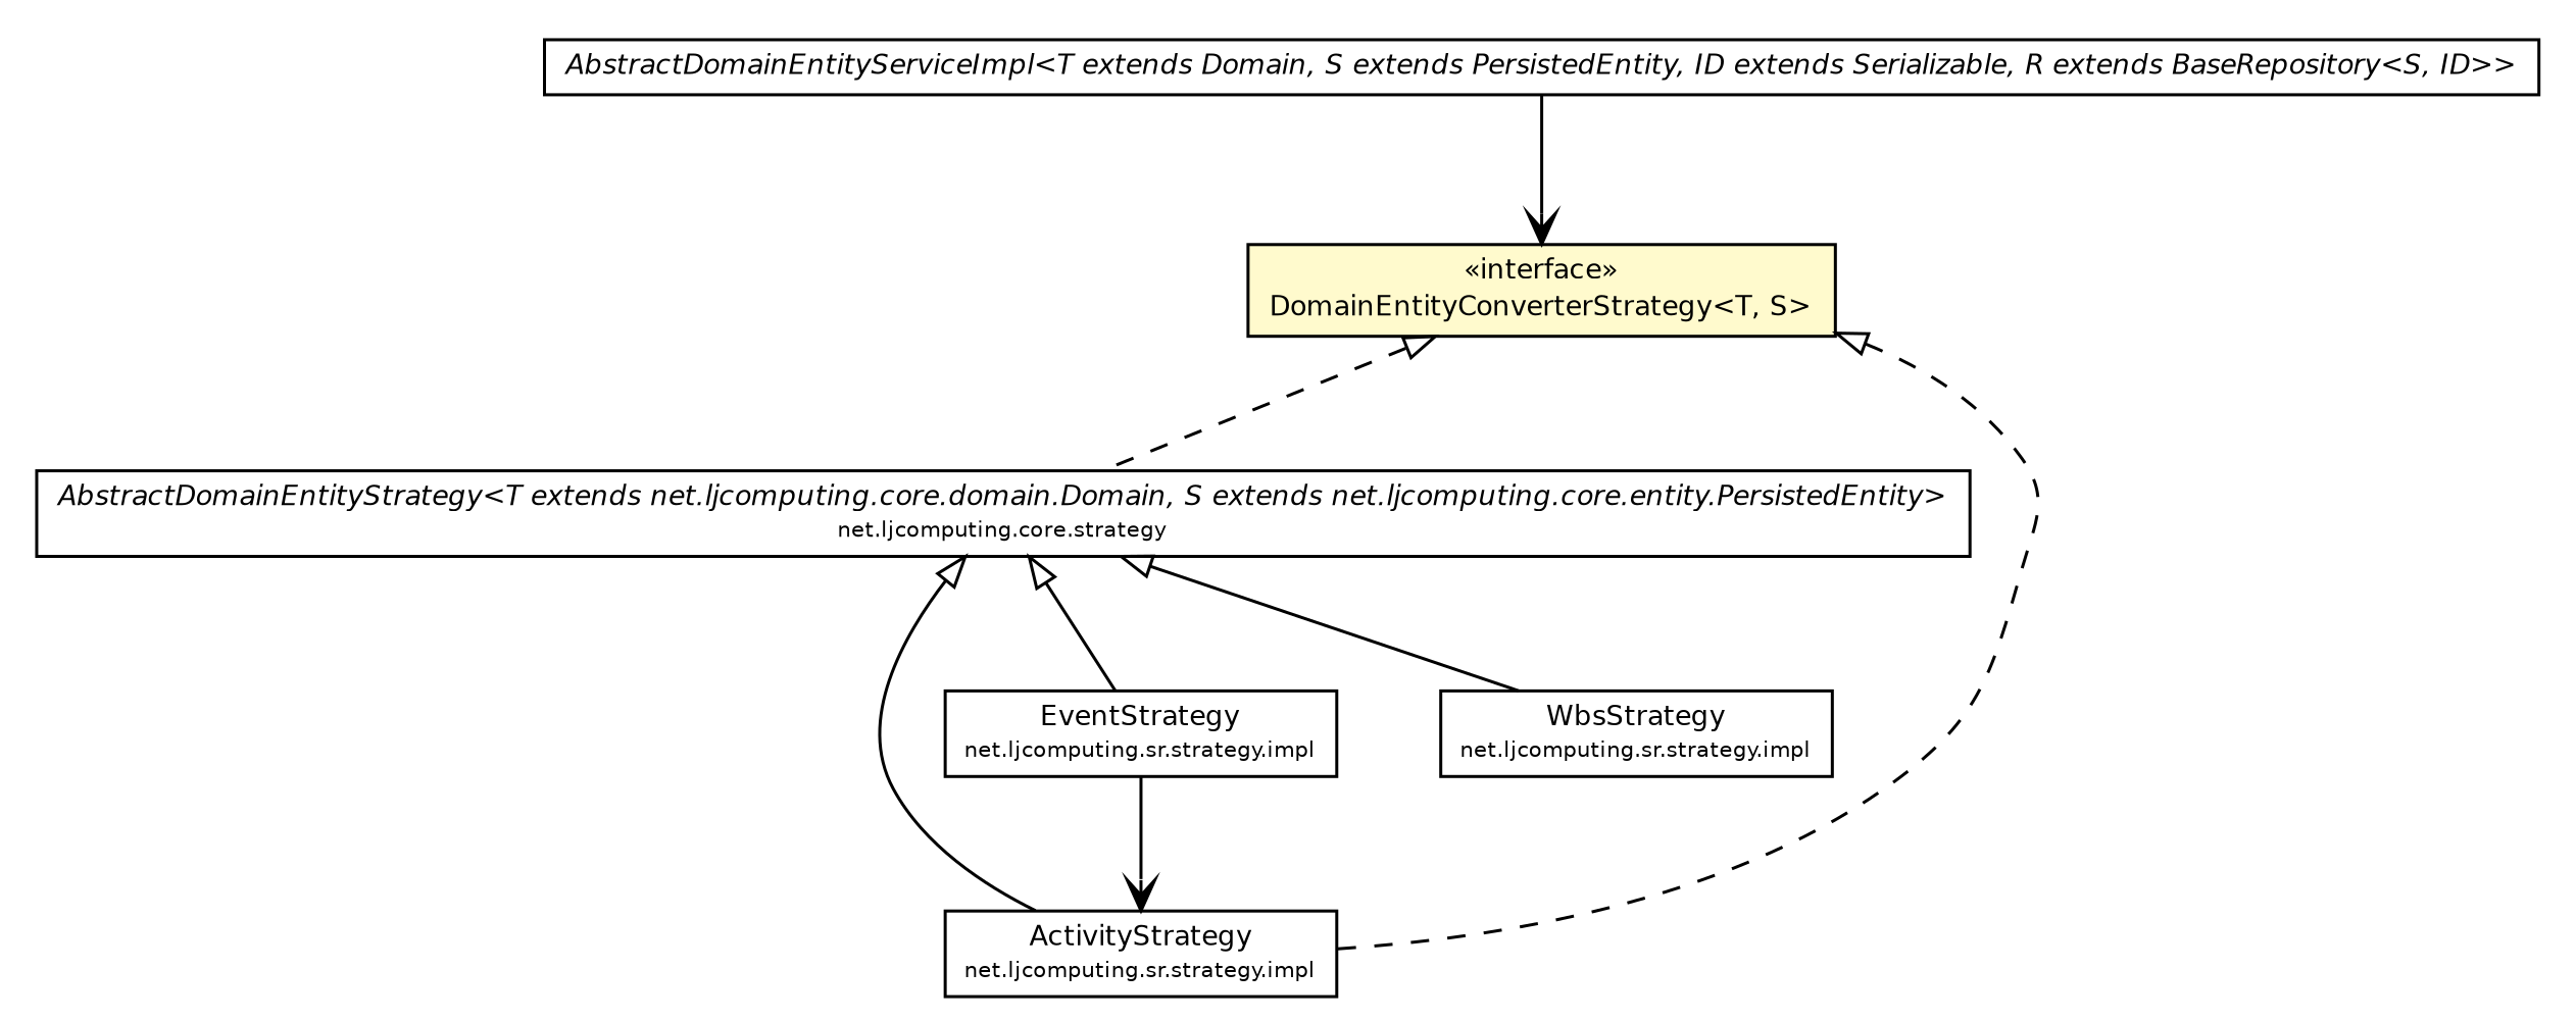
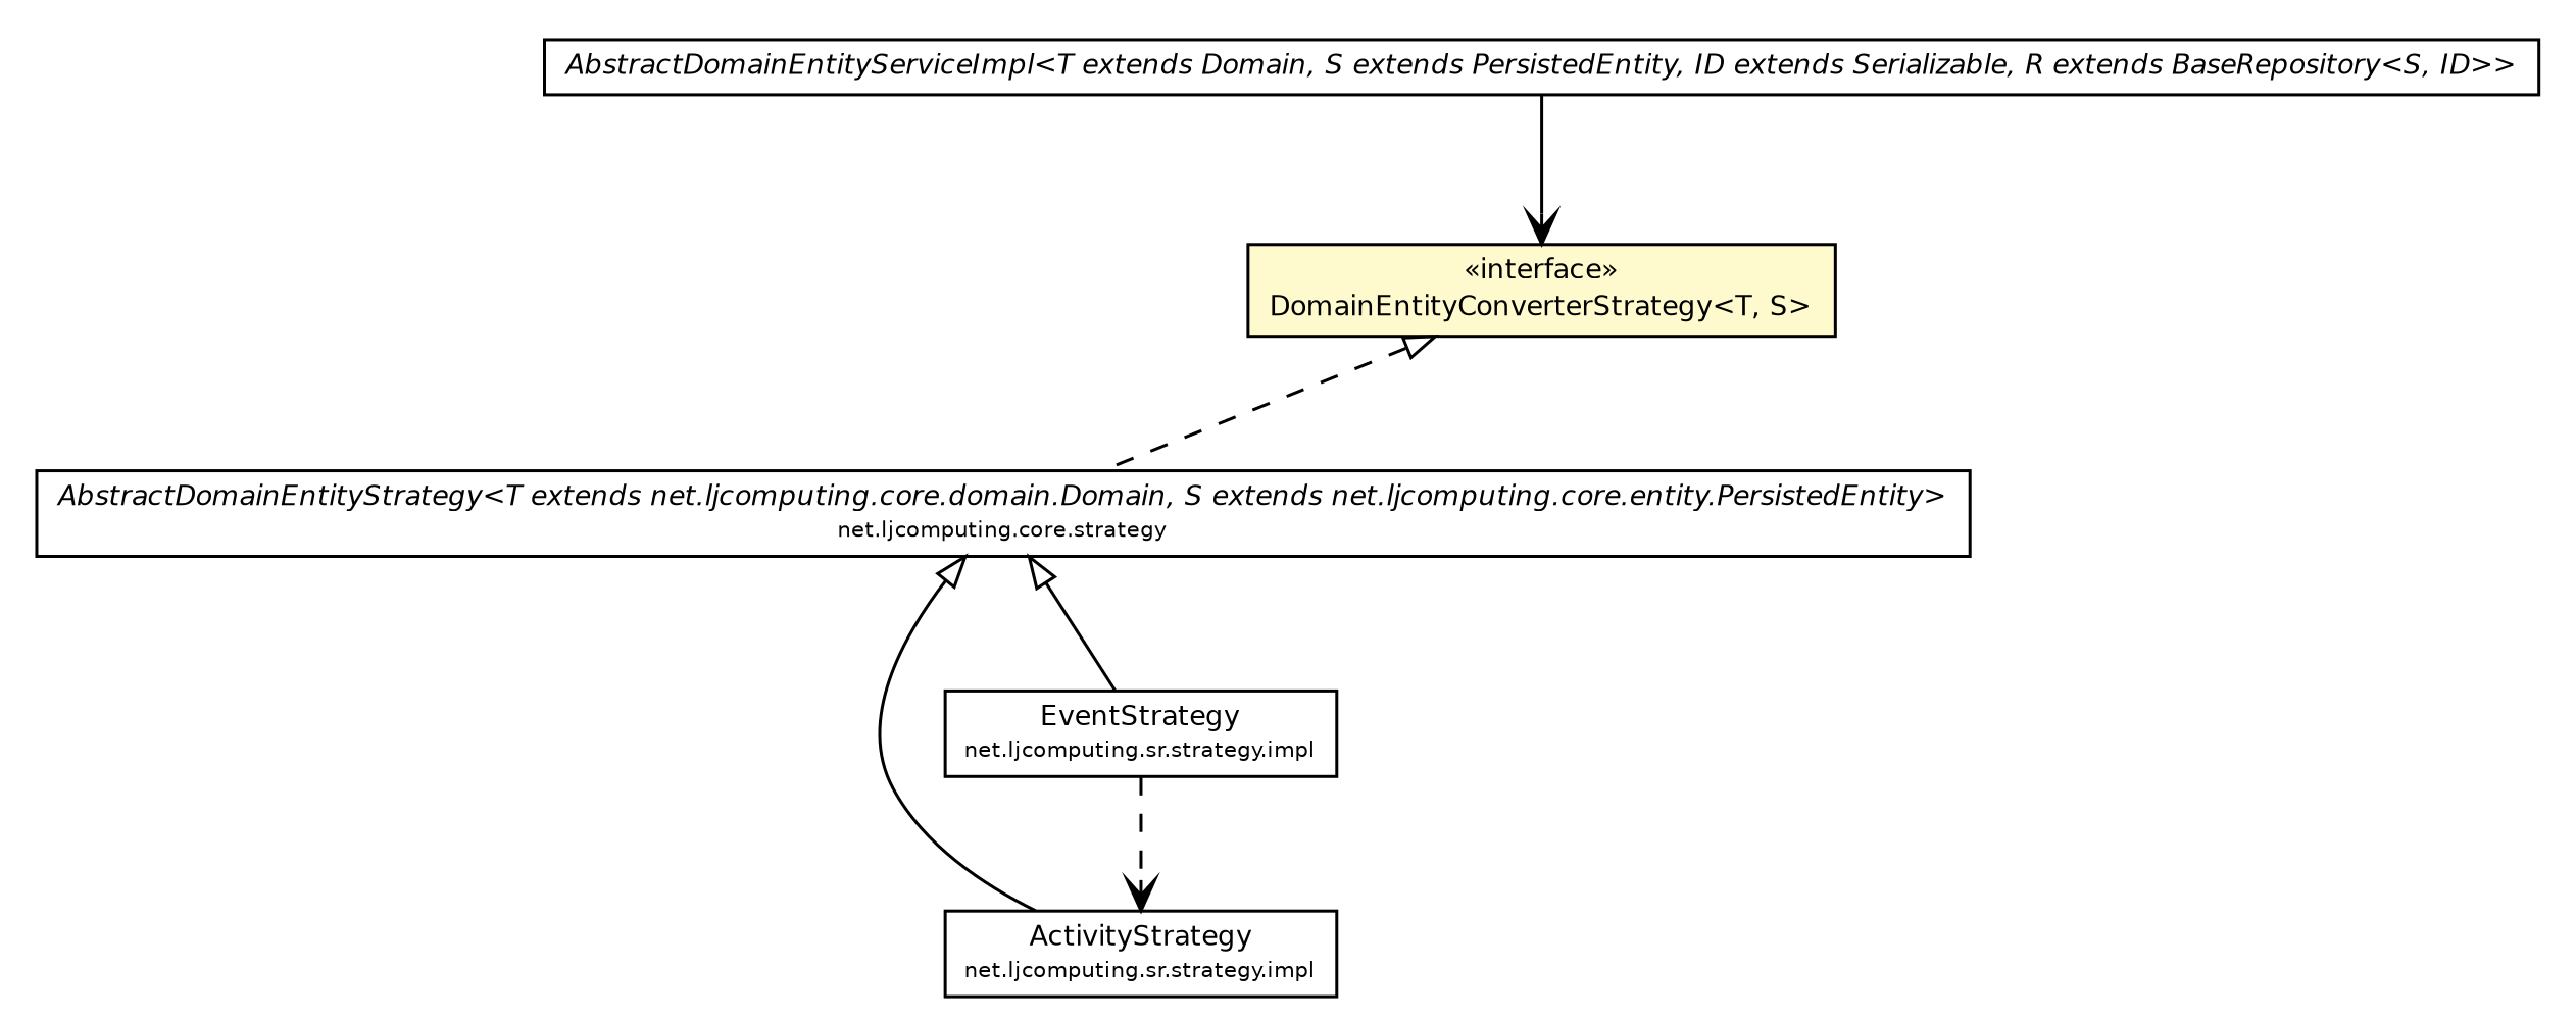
  digraph {
    nodesep=0.25
    ranksep=0.5
    node [fontcolor=black fontname=Helvetica fontsize=9.0 shape=plaintext]
    edge [arrowtail=empty dir=back fontname=Helvetica fontsize=10 headport=p labelfontname=Helvetica labelfontsize=10 tailport=p]
    n1 [label=<<table title="net.ljcomputing.core.strategy.AbstractDomainEntityStrategy" border="0" cellborder="1" cellspacing="0" cellpadding="2" port="p" href="../strategy/AbstractDomainEntityStrategy.html"> 		<tr><td><table border="0" cellspacing="0" cellpadding="1"> <tr><td align="center" balign="center"><font face="Helvetica-Oblique"> AbstractDomainEntityStrategy&lt;T extends net.ljcomputing.core.domain.Domain, S extends net.ljcomputing.core.entity.PersistedEntity&gt; </font></td></tr> <tr><td align="center" balign="center"><font point-size="7.0"> net.ljcomputing.core.strategy </font></td></tr> 		</table></td></tr> 		</table>>]
    n2 [label=<<table title="net.ljcomputing.sr.strategy.impl.ActivityStrategy" border="0" cellborder="1" cellspacing="0" cellpadding="2" port="p" href="../../sr/strategy/impl/ActivityStrategy.html"> 		<tr><td><table border="0" cellspacing="0" cellpadding="1"> <tr><td align="center" balign="center"> ActivityStrategy </td></tr> <tr><td align="center" balign="center"><font point-size="7.0"> net.ljcomputing.sr.strategy.impl </font></td></tr> 		</table></td></tr> 		</table>>]
    n3 [label=<<table title="net.ljcomputing.sr.strategy.impl.EventStrategy" border="0" cellborder="1" cellspacing="0" cellpadding="2" port="p" href="../../sr/strategy/impl/EventStrategy.html"> 		<tr><td><table border="0" cellspacing="0" cellpadding="1"> <tr><td align="center" balign="center"> EventStrategy </td></tr> <tr><td align="center" balign="center"><font point-size="7.0"> net.ljcomputing.sr.strategy.impl </font></td></tr> 		</table></td></tr> 		</table>>]
-   n4 [label=<<table title="net.ljcomputing.sr.strategy.impl.WbsStrategy" border="0" cellborder="1" cellspacing="0" cellpadding="2" port="p" href="../../sr/strategy/impl/WbsStrategy.html"> 		<tr><td><table border="0" cellspacing="0" cellpadding="1"> <tr><td align="center" balign="center"> WbsStrategy </td></tr> <tr><td align="center" balign="center"><font point-size="7.0"> net.ljcomputing.sr.strategy.impl </font></td></tr> 		</table></td></tr> 		</table>>]
    n5 [label=<<table title="net.ljcomputing.core.service.AbstractDomainEntityServiceImpl" border="0" cellborder="1" cellspacing="0" cellpadding="2" port="p" href="./AbstractDomainEntityServiceImpl.html"> 		<tr><td><table border="0" cellspacing="0" cellpadding="1"> <tr><td align="center" balign="center"><font face="Helvetica-Oblique"> AbstractDomainEntityServiceImpl&lt;T extends Domain, S extends PersistedEntity, ID extends Serializable, R extends BaseRepository&lt;S, ID&gt;&gt; </font></td></tr> 		</table></td></tr> 		</table>>]
    n6 [label=<<table title="net.ljcomputing.core.service.DomainEntityConverterStrategy" border="0" cellborder="1" cellspacing="0" cellpadding="2" port="p" bgcolor="lemonChiffon" href="./DomainEntityConverterStrategy.html"> 		<tr><td><table border="0" cellspacing="0" cellpadding="1"> <tr><td align="center" balign="center"> &#171;interface&#187; </td></tr> <tr><td align="center" balign="center"> DomainEntityConverterStrategy&lt;T, S&gt; </td></tr> 		</table></td></tr> 		</table>>]
    n1 -> n2
    n1 -> n3
-   n1 -> n4
-   n3 -> n2 [arrowhead=open color=black fontcolor=black fontsize=10.0 arrowtail="" dir=""]
+   n3 -> n2 [arrowhead=open color=black fontcolor=black fontsize=10.0 style=dashed arrowtail="" dir=""]
    n5 -> n6 [arrowhead=open color=black fontcolor=black fontsize=10.0 arrowtail="" dir=""]
    n6 -> n1 [style=dashed]
-   n6 -> n2 [style=dashed]
  }
